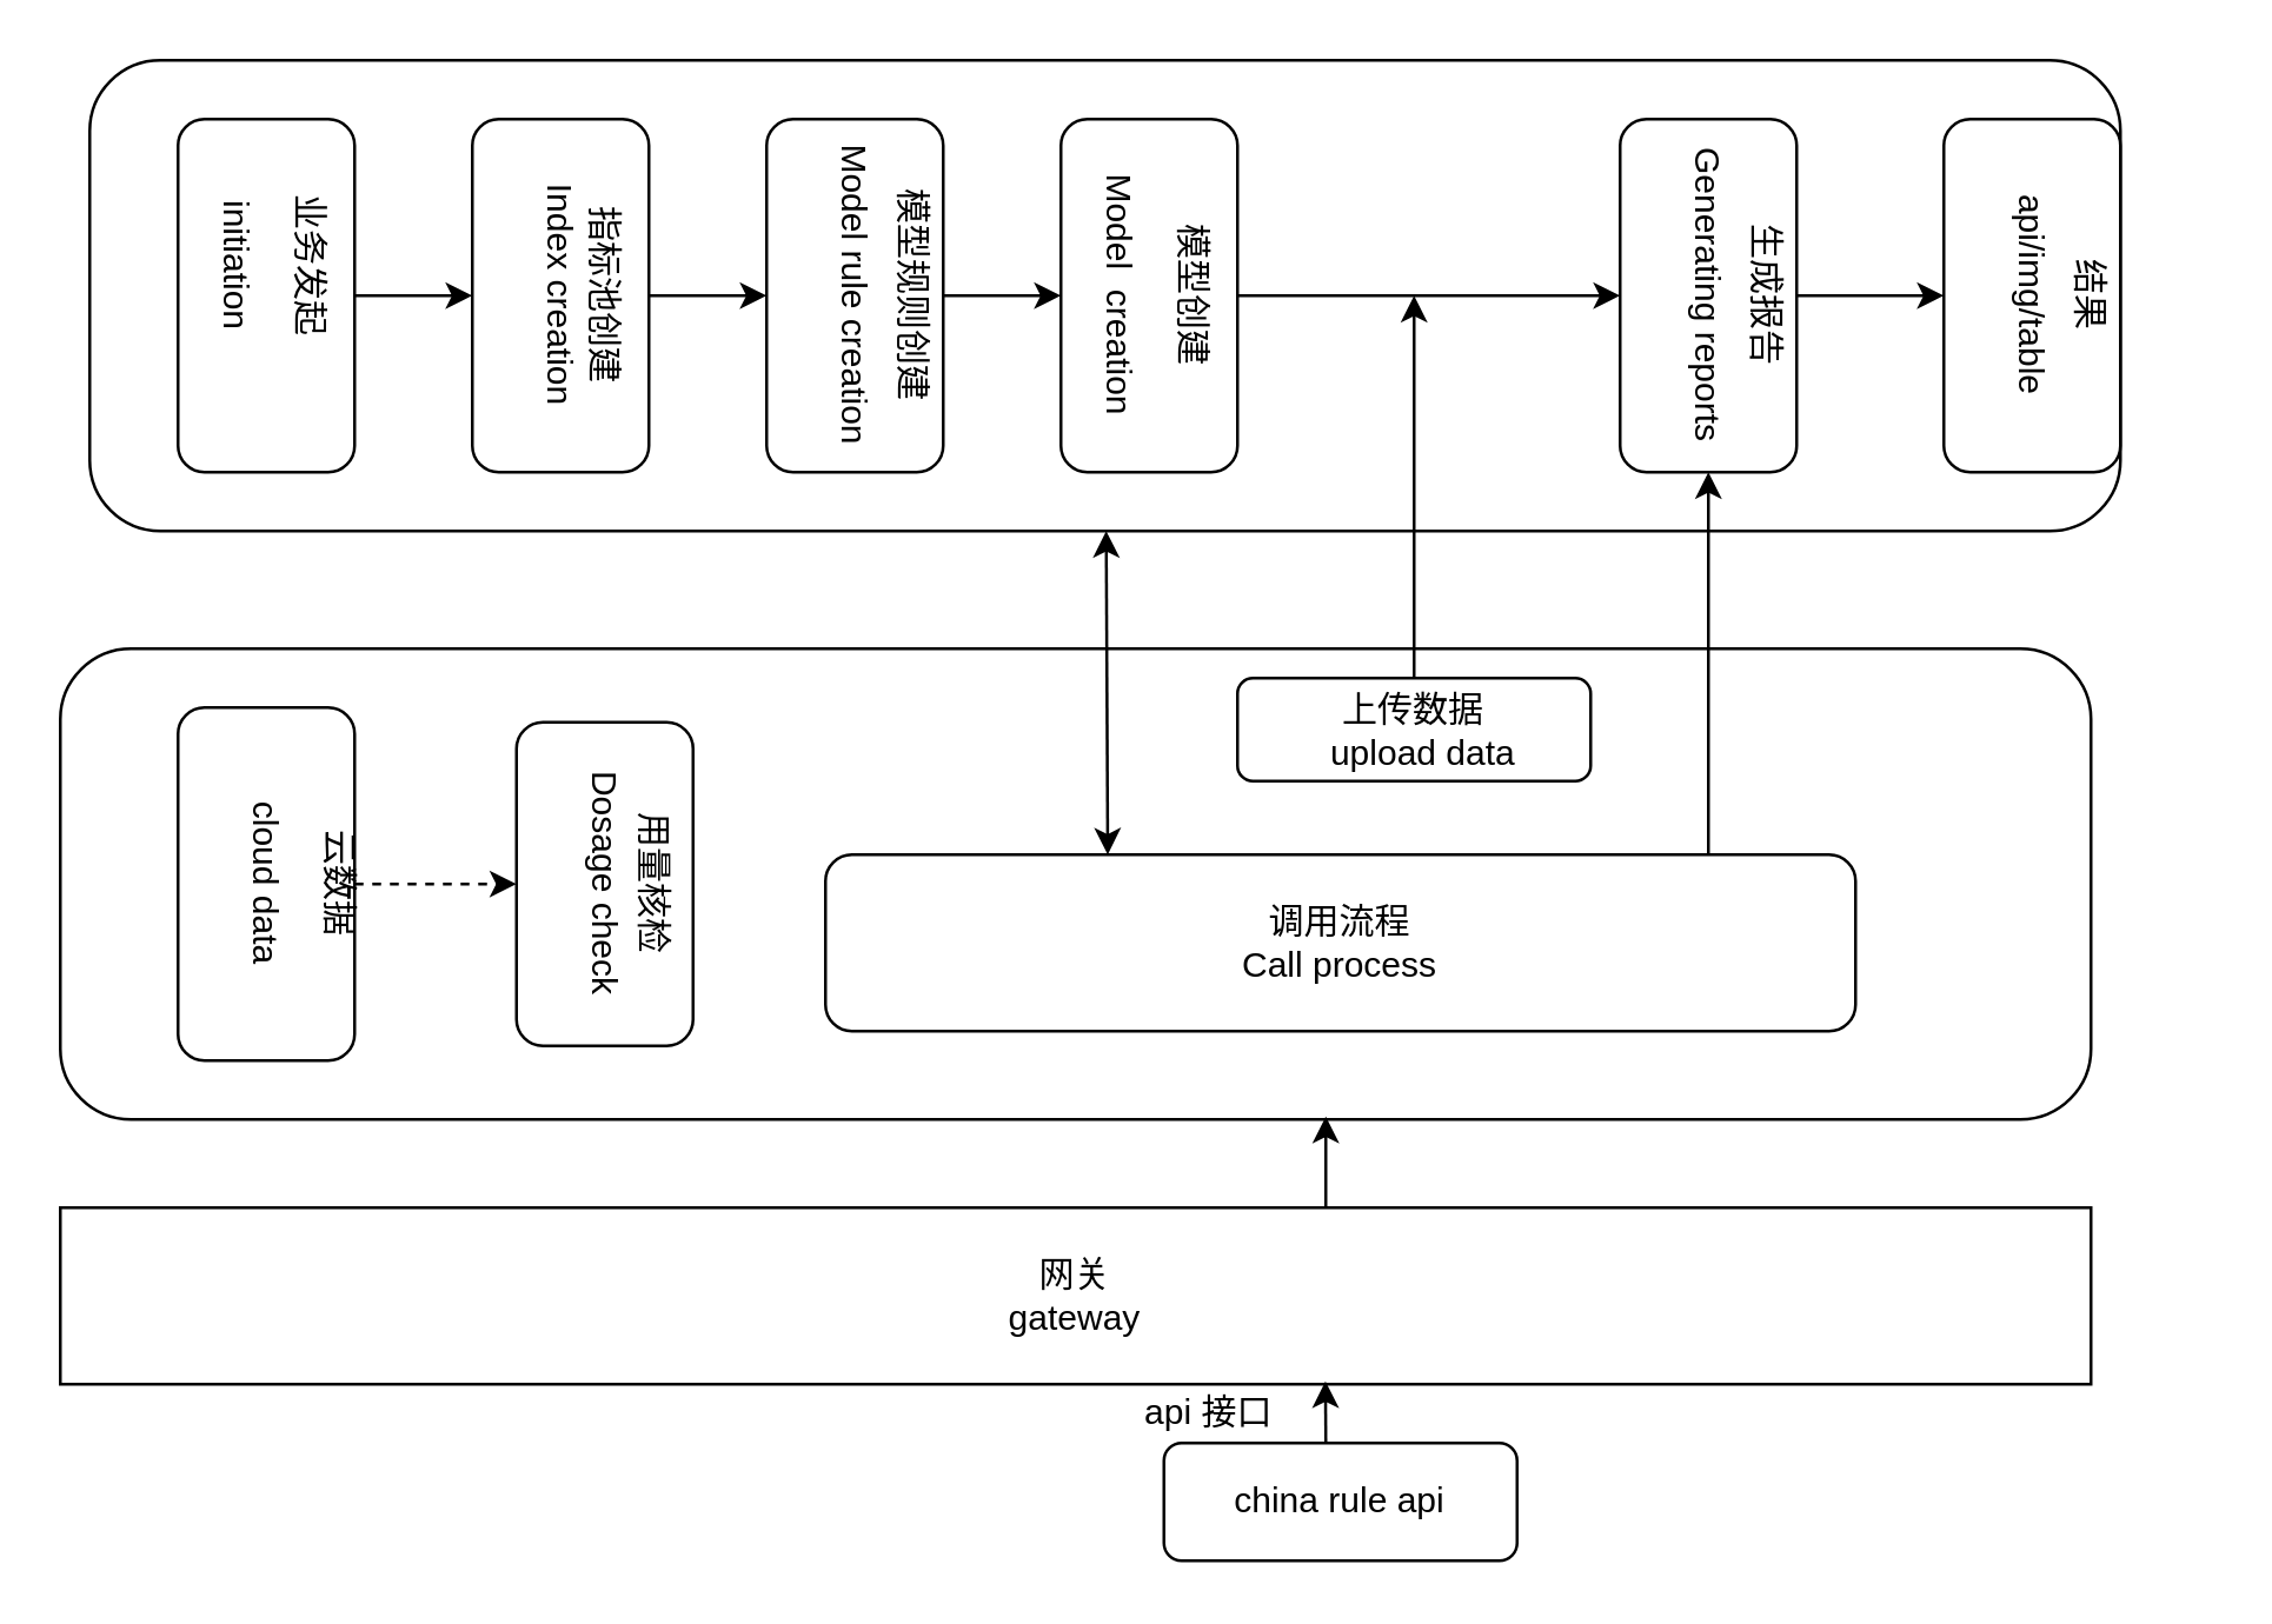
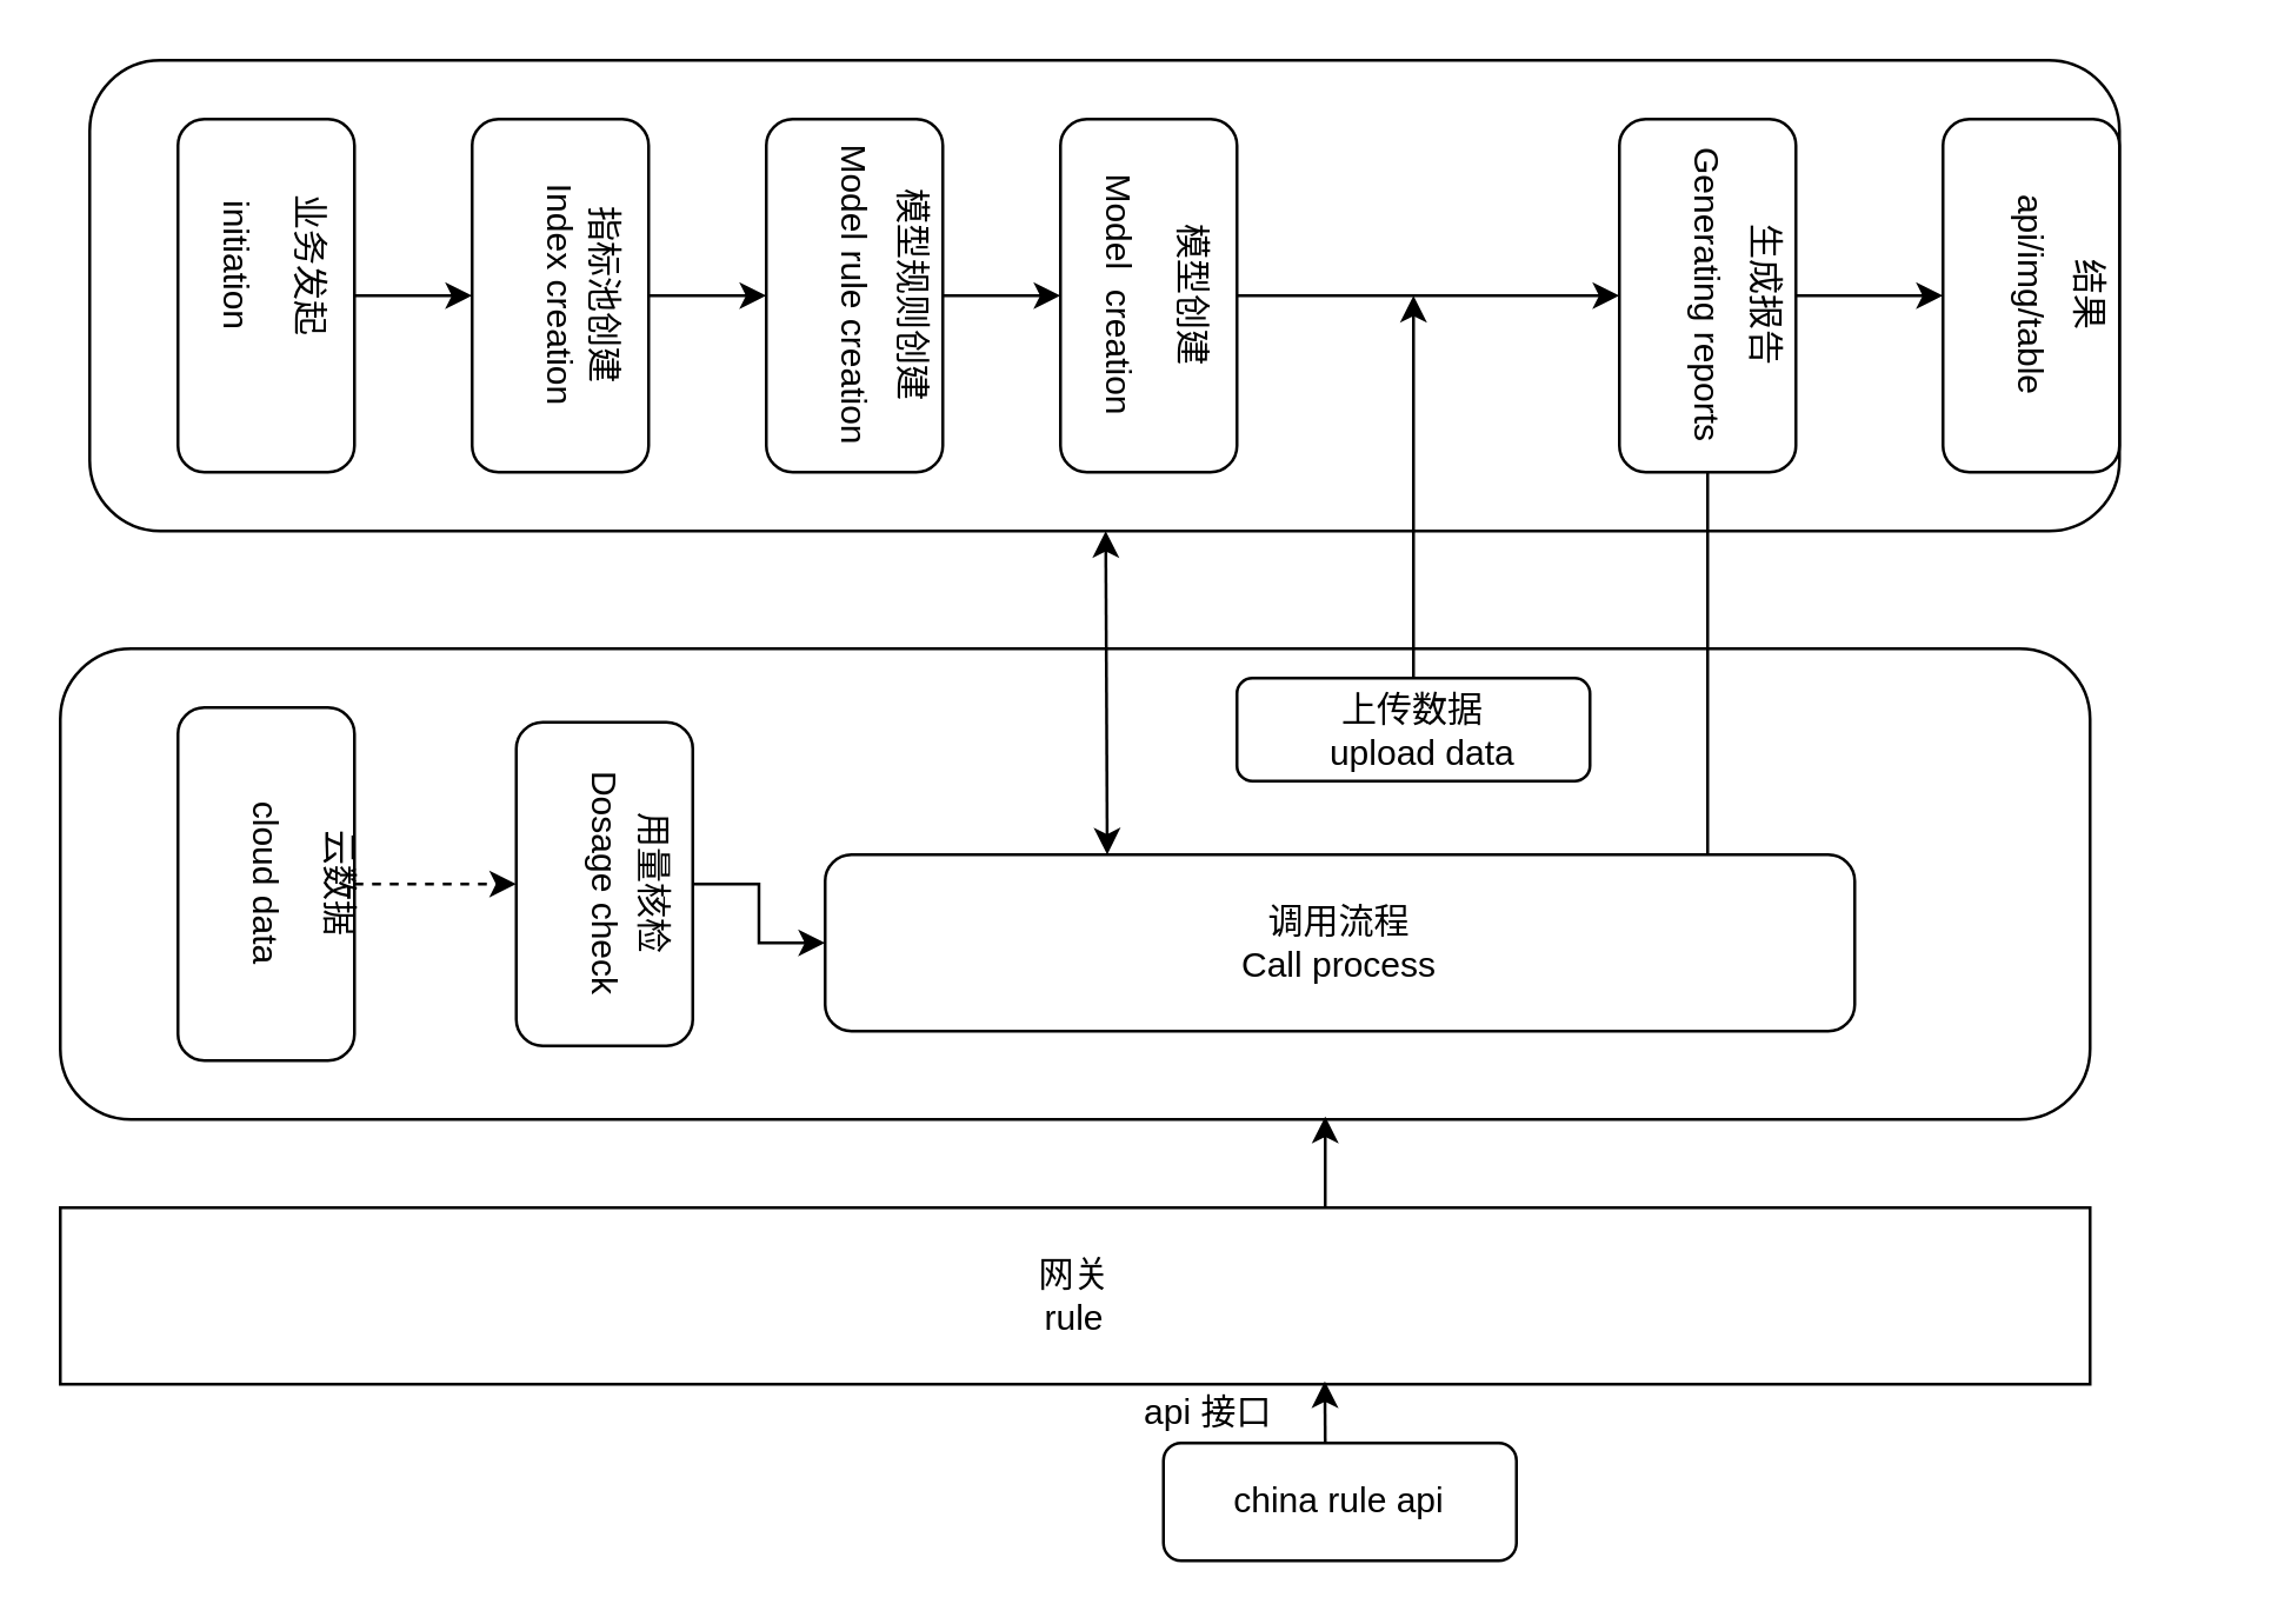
  <mxCell id="0" />
  <mxCell id="1" parent="0" />
  <mxCell id="2" value="" style="rounded=1;whiteSpace=wrap;html=1;" vertex="1" parent="1"><mxGeometry x="30" y="20" width="690" height="160" as="geometry" /></mxCell>
  <mxCell id="3" style="edgeStyle=orthogonalEdgeStyle;rounded=0;orthogonalLoop=1;jettySize=auto;html=1;entryX=0.5;entryY=1;entryDx=0;entryDy=0;" edge="1" parent="1" source="4" target="8"><mxGeometry relative="1" as="geometry" /></mxCell>
  <mxCell id="4" value="" style="rounded=1;whiteSpace=wrap;html=1;rotation=90;" vertex="1" parent="1"><mxGeometry x="30" y="70" width="120" height="60" as="geometry" /></mxCell>
  <mxCell id="5" value="业务发起" style="text;html=1;strokeColor=none;fillColor=none;align=center;verticalAlign=middle;whiteSpace=wrap;rounded=0;rotation=90;" vertex="1" parent="1"><mxGeometry x="80" y="80" width="50" height="20" as="geometry" /></mxCell>
  <mxCell id="6" value="&lt;span style=&quot;background-color: rgb(255 , 255 , 255)&quot;&gt;initiation&lt;/span&gt;" style="text;html=1;strokeColor=none;fillColor=none;align=center;verticalAlign=middle;whiteSpace=wrap;rounded=0;rotation=90;" vertex="1" parent="1"><mxGeometry x="60" y="80" width="40" height="20" as="geometry" /></mxCell>
  <mxCell id="7" style="edgeStyle=orthogonalEdgeStyle;rounded=0;orthogonalLoop=1;jettySize=auto;html=1;entryX=0.5;entryY=1;entryDx=0;entryDy=0;" edge="1" parent="1" source="8" target="12"><mxGeometry relative="1" as="geometry" /></mxCell>
  <mxCell id="8" value="" style="rounded=1;whiteSpace=wrap;html=1;rotation=90;" vertex="1" parent="1"><mxGeometry x="130" y="70" width="120" height="60" as="geometry" /></mxCell>
  <mxCell id="9" value="指标池创建" style="text;html=1;strokeColor=none;fillColor=none;align=center;verticalAlign=middle;whiteSpace=wrap;rounded=0;rotation=90;" vertex="1" parent="1"><mxGeometry x="170" y="90" width="70" height="20" as="geometry" /></mxCell>
  <mxCell id="10" value="Index creation" style="text;html=1;strokeColor=none;fillColor=none;align=center;verticalAlign=middle;whiteSpace=wrap;rounded=0;rotation=90;" vertex="1" parent="1"><mxGeometry x="150" y="90" width="80" height="20" as="geometry" /></mxCell>
  <mxCell id="11" style="edgeStyle=orthogonalEdgeStyle;rounded=0;orthogonalLoop=1;jettySize=auto;html=1;entryX=0.5;entryY=1;entryDx=0;entryDy=0;" edge="1" parent="1" source="12" target="16"><mxGeometry relative="1" as="geometry" /></mxCell>
  <mxCell id="12" value="" style="rounded=1;whiteSpace=wrap;html=1;rotation=90;" vertex="1" parent="1"><mxGeometry x="230" y="70" width="120" height="60" as="geometry" /></mxCell>
  <mxCell id="13" value="模型规则创建" style="text;html=1;strokeColor=none;fillColor=none;align=center;verticalAlign=middle;whiteSpace=wrap;rounded=0;rotation=90;" vertex="1" parent="1"><mxGeometry x="270" y="90" width="80" height="20" as="geometry" /></mxCell>
  <mxCell id="14" value="Model rule creation" style="text;html=1;strokeColor=none;fillColor=none;align=center;verticalAlign=middle;whiteSpace=wrap;rounded=0;rotation=90;" vertex="1" parent="1"><mxGeometry x="230" y="90" width="120" height="20" as="geometry" /></mxCell>
  <mxCell id="15" style="edgeStyle=orthogonalEdgeStyle;rounded=0;orthogonalLoop=1;jettySize=auto;html=1;entryX=0.5;entryY=1;entryDx=0;entryDy=0;" edge="1" parent="1" source="16" target="20"><mxGeometry relative="1" as="geometry"><mxPoint x="610" y="100" as="targetPoint" /></mxGeometry></mxCell>
  <mxCell id="16" value="" style="rounded=1;whiteSpace=wrap;html=1;rotation=90;" vertex="1" parent="1"><mxGeometry x="330" y="70" width="120" height="60" as="geometry" /></mxCell>
  <mxCell id="17" value="模型创建" style="text;html=1;strokeColor=none;fillColor=none;align=center;verticalAlign=middle;whiteSpace=wrap;rounded=0;rotation=90;" vertex="1" parent="1"><mxGeometry x="380" y="90" width="50" height="20" as="geometry" /></mxCell>
  <mxCell id="18" value="Model&amp;nbsp; creation" style="text;html=1;strokeColor=none;fillColor=none;align=center;verticalAlign=middle;whiteSpace=wrap;rounded=0;rotation=90;" vertex="1" parent="1"><mxGeometry x="320" y="90" width="120" height="20" as="geometry" /></mxCell>
  <mxCell id="19" style="edgeStyle=orthogonalEdgeStyle;rounded=0;orthogonalLoop=1;jettySize=auto;html=1;entryX=0.5;entryY=1;entryDx=0;entryDy=0;" edge="1" parent="1" source="20" target="39"><mxGeometry relative="1" as="geometry" /></mxCell>
  <mxCell id="20" value="Generating reports" style="rounded=1;whiteSpace=wrap;html=1;rotation=90;" vertex="1" parent="1"><mxGeometry x="520" y="70" width="120" height="60" as="geometry" /></mxCell>
  <mxCell id="21" value="生成报告" style="text;html=1;strokeColor=none;fillColor=none;align=center;verticalAlign=middle;whiteSpace=wrap;rounded=0;rotation=90;" vertex="1" parent="1"><mxGeometry x="570" y="90" width="60" height="20" as="geometry" /></mxCell>
  <mxCell id="22" value="" style="rounded=1;whiteSpace=wrap;html=1;" vertex="1" parent="1"><mxGeometry x="20" y="220" width="690" height="160" as="geometry" /></mxCell>
  <mxCell id="23" style="edgeStyle=orthogonalEdgeStyle;rounded=0;orthogonalLoop=1;jettySize=auto;html=1;dashed=1;" edge="1" parent="1" source="24" target="26"><mxGeometry relative="1" as="geometry" /></mxCell>
  <mxCell id="24" value="cloud data" style="rounded=1;whiteSpace=wrap;html=1;rotation=90;" vertex="1" parent="1"><mxGeometry x="30" y="270" width="120" height="60" as="geometry" /></mxCell>
+ <mxCell id="25" style="edgeStyle=orthogonalEdgeStyle;rounded=0;orthogonalLoop=1;jettySize=auto;html=1;entryX=0;entryY=0.5;entryDx=0;entryDy=0;" edge="1" parent="1" source="26" target="30"><mxGeometry relative="1" as="geometry" /></mxCell>
  <mxCell id="26" value="Dosage check" style="rounded=1;whiteSpace=wrap;html=1;rotation=90;" vertex="1" parent="1"><mxGeometry x="150" y="270" width="110" height="60" as="geometry" /></mxCell>
  <mxCell id="27" value="用量核检" style="text;html=1;strokeColor=none;fillColor=none;align=center;verticalAlign=middle;whiteSpace=wrap;rounded=0;rotation=90;" vertex="1" parent="1"><mxGeometry x="194" y="290" width="56" height="20" as="geometry" /></mxCell>
  <mxCell id="28" value="云数据" style="text;html=1;strokeColor=none;fillColor=none;align=center;verticalAlign=middle;whiteSpace=wrap;rounded=0;rotation=90;" vertex="1" parent="1"><mxGeometry x="90" y="285" width="50" height="30" as="geometry" /></mxCell>
- <mxCell id="29" style="edgeStyle=orthogonalEdgeStyle;rounded=0;orthogonalLoop=1;jettySize=auto;html=1;" edge="1" parent="1" source="30" target="20"><mxGeometry relative="1" as="geometry"><Array as="points"><mxPoint x="580" y="170" /><mxPoint x="580" y="170" /></Array></mxGeometry></mxCell>
+ <mxCell id="29" style="edgeStyle=orthogonalEdgeStyle;rounded=0;orthogonalLoop=1;jettySize=auto;html=1;endArrow=none;" edge="1" parent="1" source="30" target="20"><mxGeometry relative="1" as="geometry"><Array as="points"><mxPoint x="580" y="170" /><mxPoint x="580" y="170" /></Array></mxGeometry></mxCell>
  <mxCell id="30" value="调用流程&lt;br&gt;Call process" style="rounded=1;whiteSpace=wrap;html=1;" vertex="1" parent="1"><mxGeometry x="280" y="290" width="350" height="60" as="geometry" /></mxCell>
  <mxCell id="31" value="" style="endArrow=classic;startArrow=classic;html=1;exitX=0.274;exitY=0;exitDx=0;exitDy=0;exitPerimeter=0;" edge="1" parent="1" source="30" target="2"><mxGeometry width="50" height="50" relative="1" as="geometry"><mxPoint x="310" y="220" as="sourcePoint" /><mxPoint x="360" y="170" as="targetPoint" /></mxGeometry></mxCell>
  <mxCell id="32" value="上传数据&lt;br&gt;&amp;nbsp; upload data" style="rounded=1;whiteSpace=wrap;html=1;" vertex="1" parent="1"><mxGeometry x="420" y="230" width="120" height="35" as="geometry" /></mxCell>
  <mxCell id="33" value="" style="endArrow=classic;html=1;" edge="1" parent="1"><mxGeometry width="50" height="50" relative="1" as="geometry"><mxPoint x="480" y="230" as="sourcePoint" /><mxPoint x="480" y="100" as="targetPoint" /></mxGeometry></mxCell>
- <mxCell id="34" value="网关&lt;br&gt;gateway" style="rounded=0;whiteSpace=wrap;html=1;" vertex="1" parent="1"><mxGeometry x="20" y="410" width="690" height="60" as="geometry" /></mxCell>
+ <mxCell id="34" value="网关&lt;br&gt;rule" style="rounded=0;whiteSpace=wrap;html=1;" vertex="1" parent="1"><mxGeometry x="20" y="410" width="690" height="60" as="geometry" /></mxCell>
  <mxCell id="35" value="" style="endArrow=classic;html=1;" edge="1" parent="1"><mxGeometry width="50" height="50" relative="1" as="geometry"><mxPoint x="450" y="410" as="sourcePoint" /><mxPoint x="450" y="379" as="targetPoint" /></mxGeometry></mxCell>
  <mxCell id="36" value="china rule api" style="rounded=1;whiteSpace=wrap;html=1;" vertex="1" parent="1"><mxGeometry x="395" y="490" width="120" height="40" as="geometry" /></mxCell>
  <mxCell id="37" value="" style="endArrow=classic;html=1;entryX=0.623;entryY=0.983;entryDx=0;entryDy=0;entryPerimeter=0;" edge="1" parent="1" target="34"><mxGeometry width="50" height="50" relative="1" as="geometry"><mxPoint x="450" y="490" as="sourcePoint" /><mxPoint x="490" y="460" as="targetPoint" /></mxGeometry></mxCell>
  <mxCell id="38" value="api 接口" style="text;html=1;align=center;verticalAlign=middle;resizable=0;points=[];autosize=1;" vertex="1" parent="1"><mxGeometry x="380" y="470" width="60" height="20" as="geometry" /></mxCell>
  <mxCell id="39" value="api/img/table" style="rounded=1;whiteSpace=wrap;html=1;rotation=90;" vertex="1" parent="1"><mxGeometry x="630" y="70" width="120" height="60" as="geometry" /></mxCell>
  <mxCell id="40" value="结果" style="text;html=1;strokeColor=none;fillColor=none;align=center;verticalAlign=middle;whiteSpace=wrap;rounded=0;rotation=90;" vertex="1" parent="1"><mxGeometry x="690" y="90" width="40" height="20" as="geometry" /></mxCell>
